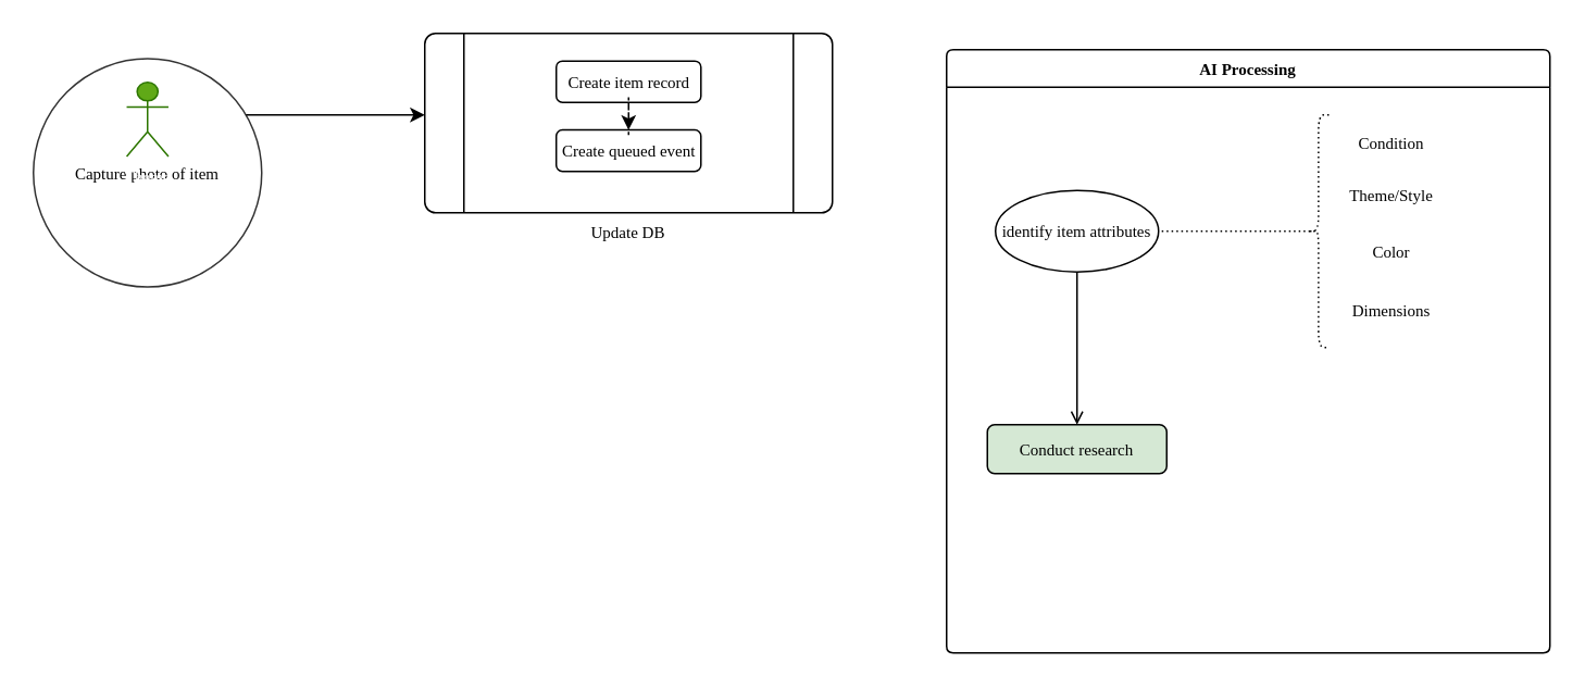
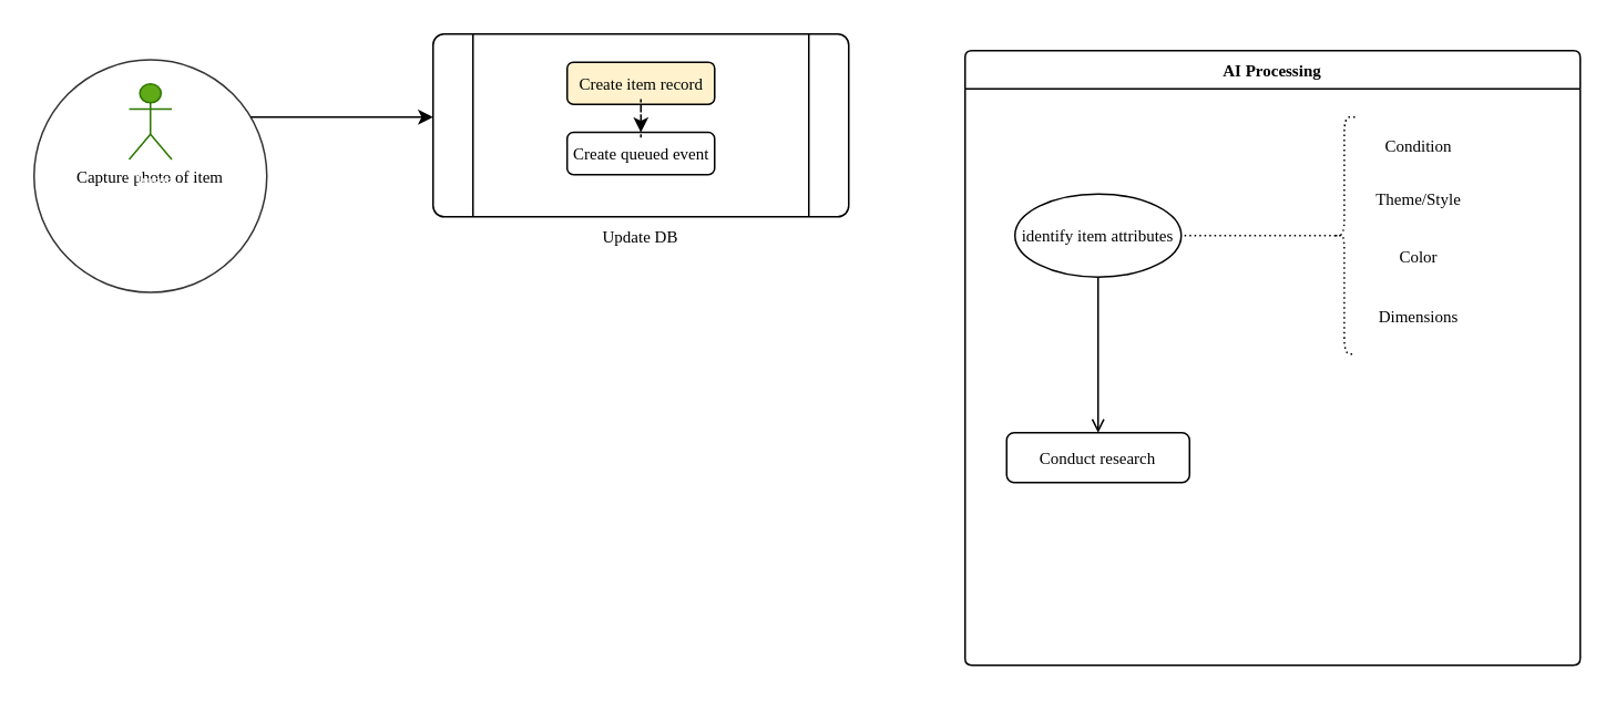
  <mxCell id="0" />
  <mxCell id="1" parent="0" />
  <mxCell id="2" value="" style="group" vertex="1" connectable="0" parent="1"><mxGeometry x="260" y="20" width="250" height="110" as="geometry" /></mxCell>
  <mxCell id="3" value="Update DB" style="verticalLabelPosition=bottom;verticalAlign=top;html=1;shape=process;whiteSpace=wrap;rounded=1;size=0.094;arcSize=6;strokeColor=default;align=center;fontFamily=Anonymous Pro;fontSource=https%3A%2F%2Ffonts.googleapis.com%2Fcss%3Ffamily%3DAnonymous%2BPro;fontSize=10;fontColor=default;fillColor=default;" vertex="1" parent="2"><mxGeometry width="250.0" height="110" as="geometry" /></mxCell>
- <mxCell id="4" value="Create item record" style="rounded=1;whiteSpace=wrap;html=1;shadow=0;fontFamily=Anonymous Pro;fontSource=https%3A%2F%2Ffonts.googleapis.com%2Fcss%3Ffamily%3DAnonymous%2BPro;fontSize=10;direction=south;labelBackgroundColor=none;" parent="2" vertex="1"><mxGeometry x="80.645" y="16.923" width="88.71" height="25.385" as="geometry" /></mxCell>
+ <mxCell id="4" value="Create item record" style="rounded=1;whiteSpace=wrap;html=1;shadow=0;fontFamily=Anonymous Pro;fontSource=https%3A%2F%2Ffonts.googleapis.com%2Fcss%3Ffamily%3DAnonymous%2BPro;fontSize=10;direction=south;labelBackgroundColor=none;fillColor=#fff2cc;" parent="2" vertex="1"><mxGeometry x="80.645" y="16.923" width="88.71" height="25.385" as="geometry" /></mxCell>
  <mxCell id="5" value="Create queued event" style="rounded=1;whiteSpace=wrap;html=1;shadow=0;fontFamily=Anonymous Pro;fontSource=https%3A%2F%2Ffonts.googleapis.com%2Fcss%3Ffamily%3DAnonymous%2BPro;fontSize=10;direction=south;labelBackgroundColor=none;" vertex="1" parent="2"><mxGeometry x="80.645" y="59.231" width="88.71" height="25.385" as="geometry" /></mxCell>
  <mxCell id="6" value="" style="edgeStyle=orthogonalEdgeStyle;rounded=0;orthogonalLoop=1;jettySize=auto;html=1;fontFamily=Anonymous Pro;fontSource=https%3A%2F%2Ffonts.googleapis.com%2Fcss%3Ffamily%3DAnonymous%2BPro;fontSize=10;fontColor=default;dashed=1;" edge="1" parent="2" source="4" target="5"><mxGeometry relative="1" as="geometry" /></mxCell>
  <mxCell id="7" style="rounded=0;orthogonalLoop=1;jettySize=auto;html=1;fontFamily=Anonymous Pro;fontSource=https%3A%2F%2Ffonts.googleapis.com%2Fcss%3Ffamily%3DAnonymous%2BPro;fontSize=10;fontColor=default;edgeStyle=elbowEdgeStyle;elbow=vertical;" edge="1" parent="1" source="9"><mxGeometry relative="1" as="geometry"><mxPoint x="260" y="70" as="targetPoint" /></mxGeometry></mxCell>
  <mxCell id="8" value="" style="group" vertex="1" connectable="0" parent="1"><mxGeometry x="20" y="35.55" width="140" height="140" as="geometry" /></mxCell>
  <mxCell id="9" value="Capture photo of item" style="ellipse;whiteSpace=wrap;html=1;aspect=fixed;rounded=1;shadow=0;glass=0;fillStyle=auto;opacity=80;align=center;verticalAlign=middle;fontFamily=Anonymous Pro;fontSource=https%3A%2F%2Ffonts.googleapis.com%2Fcss%3Ffamily%3DAnonymous%2BPro;fontSize=10;labelBackgroundColor=none;" parent="8" vertex="1"><mxGeometry width="140" height="140" as="geometry" /></mxCell>
  <mxCell id="10" value="Theme" style="shape=umlActor;verticalLabelPosition=bottom;verticalAlign=top;html=1;outlineConnect=0;rounded=1;strokeColor=#2D7600;align=center;arcSize=6;fontFamily=Anonymous Pro;fontSource=https%3A%2F%2Ffonts.googleapis.com%2Fcss%3Ffamily%3DAnonymous%2BPro;fontSize=10;fontColor=#ffffff;fillColor=#60a917;" vertex="1" parent="8"><mxGeometry x="57.19" y="14.45" width="25.62" height="45.55" as="geometry" /></mxCell>
  <mxCell id="11" value="AI Processing" style="swimlane;whiteSpace=wrap;html=1;rounded=1;strokeColor=default;align=center;verticalAlign=top;arcSize=6;fontFamily=Anonymous Pro;fontSource=https%3A%2F%2Ffonts.googleapis.com%2Fcss%3Ffamily%3DAnonymous%2BPro;fontSize=10;fontColor=default;fillColor=default;" vertex="1" parent="1"><mxGeometry x="580" y="30" width="370" height="370" as="geometry" /></mxCell>
  <mxCell id="12" value="" style="group" vertex="1" connectable="0" parent="11"><mxGeometry x="30" y="40" width="275" height="150" as="geometry" /></mxCell>
  <mxCell id="13" value="&lt;font&gt;identify item attributes&lt;/font&gt;" style="ellipse;whiteSpace=wrap;html=1;fontFamily=Anonymous Pro;fontSource=https%3A%2F%2Ffonts.googleapis.com%2Fcss%3Ffamily%3DAnonymous%2BPro;fontSize=10;" vertex="1" parent="12"><mxGeometry y="46.292" width="100" height="50.0" as="geometry" /></mxCell>
  <mxCell id="14" value="" style="group" vertex="1" connectable="0" parent="12"><mxGeometry x="191.667" width="83.333" height="150" as="geometry" /></mxCell>
  <mxCell id="15" value="" style="group;fillColor=none;fillStyle=auto;strokeColor=none;perimeterSpacing=0;resizeWidth=1;imageWidth=24;container=0;imageAspect=0;dropTarget=0;labelPadding=18;opacity=50;" vertex="1" connectable="0" parent="14"><mxGeometry x="19.231" width="64.103" height="133.333" as="geometry" /></mxCell>
  <mxCell id="16" value="Color" style="ellipse;whiteSpace=wrap;html=1;shadow=0;fontFamily=Anonymous Pro;fontSource=https%3A%2F%2Ffonts.googleapis.com%2Fcss%3Ffamily%3DAnonymous%2BPro;fontSize=10;labelBackgroundColor=none;fillOpacity=100;dashed=1;dashPattern=1 2;comic=0;perimeterSpacing=0;opacity=20;fillColor=light-dark(#FFFFFF,#FFFFCC);strokeColor=none;" parent="14" vertex="1"><mxGeometry x="19.231" y="71.111" width="64.103" height="26.667" as="geometry" /></mxCell>
  <mxCell id="17" value="Dimensions" style="ellipse;whiteSpace=wrap;html=1;shadow=0;fontFamily=Anonymous Pro;fontSource=https%3A%2F%2Ffonts.googleapis.com%2Fcss%3Ffamily%3DAnonymous%2BPro;fontSize=10;labelBackgroundColor=none;fillOpacity=100;dashed=1;dashPattern=1 2;comic=0;perimeterSpacing=0;opacity=20;fillColor=light-dark(#FFFFFF,#FFFFCC);strokeColor=none;" parent="14" vertex="1"><mxGeometry x="19.231" y="106.667" width="64.103" height="26.667" as="geometry" /></mxCell>
  <mxCell id="18" value="Theme/Style" style="ellipse;whiteSpace=wrap;html=1;shadow=0;fontFamily=Anonymous Pro;fontSource=https%3A%2F%2Ffonts.googleapis.com%2Fcss%3Ffamily%3DAnonymous%2BPro;fontSize=10;labelBackgroundColor=none;fillOpacity=100;dashed=1;dashPattern=1 2;comic=0;perimeterSpacing=0;opacity=20;fillColor=light-dark(#FFFFFF,#FFFFCC);strokeColor=none;" parent="14" vertex="1"><mxGeometry x="19.231" y="35.556" width="64.103" height="26.667" as="geometry" /></mxCell>
  <mxCell id="19" value="Condition" style="ellipse;whiteSpace=wrap;html=1;shadow=0;fontFamily=Anonymous Pro;fontSource=https%3A%2F%2Ffonts.googleapis.com%2Fcss%3Ffamily%3DAnonymous%2BPro;fontSize=10;labelBackgroundColor=none;fillOpacity=100;dashed=1;dashPattern=1 2;comic=0;perimeterSpacing=0;opacity=20;fillColor=light-dark(#FFFFFF,#FFFFCC);strokeColor=none;" parent="14" vertex="1"><mxGeometry x="19.231" y="3.704" width="64.103" height="26.667" as="geometry" /></mxCell>
  <mxCell id="20" value="" style="shape=curlyBracket;whiteSpace=wrap;html=1;rounded=1;labelPosition=left;verticalLabelPosition=middle;align=right;verticalAlign=middle;strokeColor=default;fontFamily=Anonymous Pro;fontSource=https%3A%2F%2Ffonts.googleapis.com%2Fcss%3Ffamily%3DAnonymous%2BPro;fontSize=10;fontColor=default;fillColor=default;dashed=1;dashPattern=1 2;" vertex="1" parent="14"><mxGeometry width="12.817" height="142.592" as="geometry" /></mxCell>
  <mxCell id="21" style="edgeStyle=elbowEdgeStyle;rounded=0;orthogonalLoop=1;jettySize=auto;html=1;entryX=1;entryY=0.5;entryDx=0;entryDy=0;fontFamily=Anonymous Pro;fontSource=https%3A%2F%2Ffonts.googleapis.com%2Fcss%3Ffamily%3DAnonymous%2BPro;fontSize=10;fontColor=default;endArrow=none;endFill=0;exitX=0.1;exitY=0.5;exitDx=0;exitDy=0;exitPerimeter=0;dashed=1;dashPattern=1 2;" edge="1" parent="12" source="20" target="13"><mxGeometry relative="1" as="geometry" /></mxCell>
- <mxCell id="22" value="Conduct research" style="rounded=1;whiteSpace=wrap;html=1;shadow=0;fontFamily=Anonymous Pro;fontSource=https%3A%2F%2Ffonts.googleapis.com%2Fcss%3Ffamily%3DAnonymous%2BPro;fontSize=10;direction=south;labelBackgroundColor=none;fillColor=#d5e8d4;" vertex="1" parent="11"><mxGeometry x="25" y="230" width="110" height="30" as="geometry" /></mxCell>
+ <mxCell id="22" value="Conduct research" style="rounded=1;whiteSpace=wrap;html=1;shadow=0;fontFamily=Anonymous Pro;fontSource=https%3A%2F%2Ffonts.googleapis.com%2Fcss%3Ffamily%3DAnonymous%2BPro;fontSize=10;direction=south;labelBackgroundColor=none;" vertex="1" parent="11"><mxGeometry x="25" y="230" width="110" height="30" as="geometry" /></mxCell>
  <mxCell id="23" style="edgeStyle=orthogonalEdgeStyle;rounded=0;orthogonalLoop=1;jettySize=auto;html=1;fontFamily=Anonymous Pro;fontSource=https%3A%2F%2Ffonts.googleapis.com%2Fcss%3Ffamily%3DAnonymous%2BPro;fontSize=10;fontColor=default;endArrow=open;" edge="1" parent="11" source="13" target="22"><mxGeometry relative="1" as="geometry" /></mxCell>
